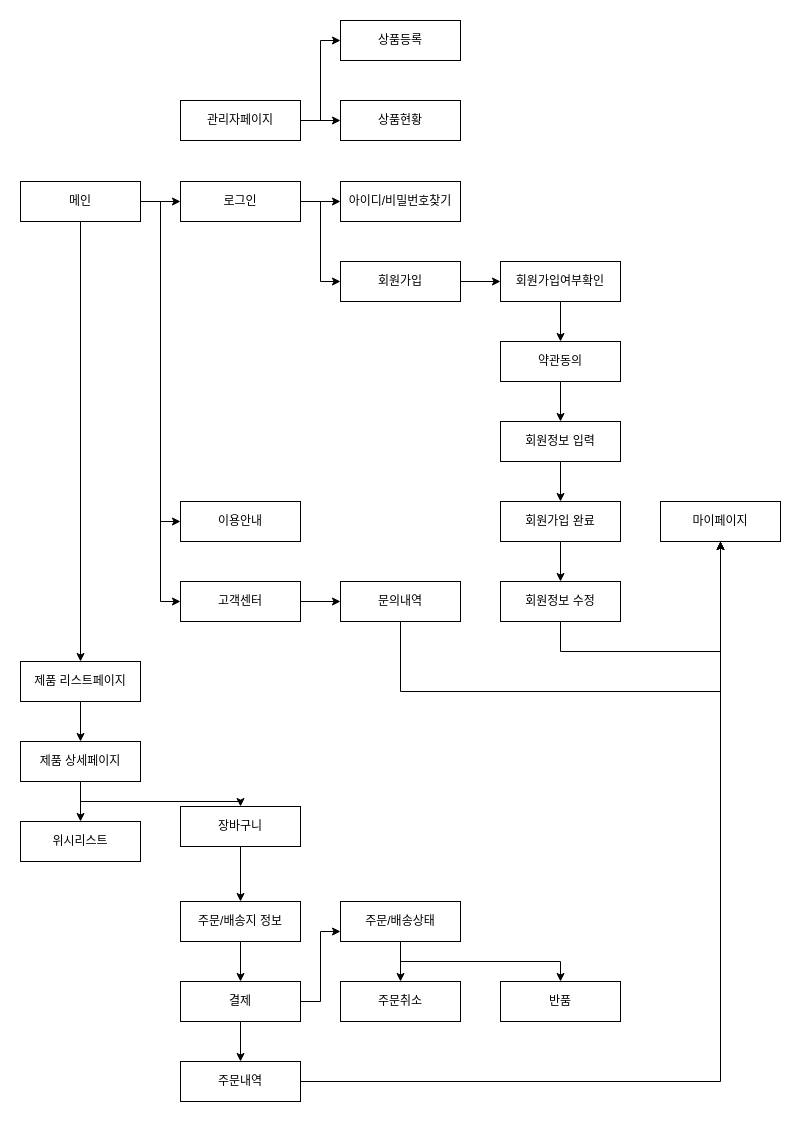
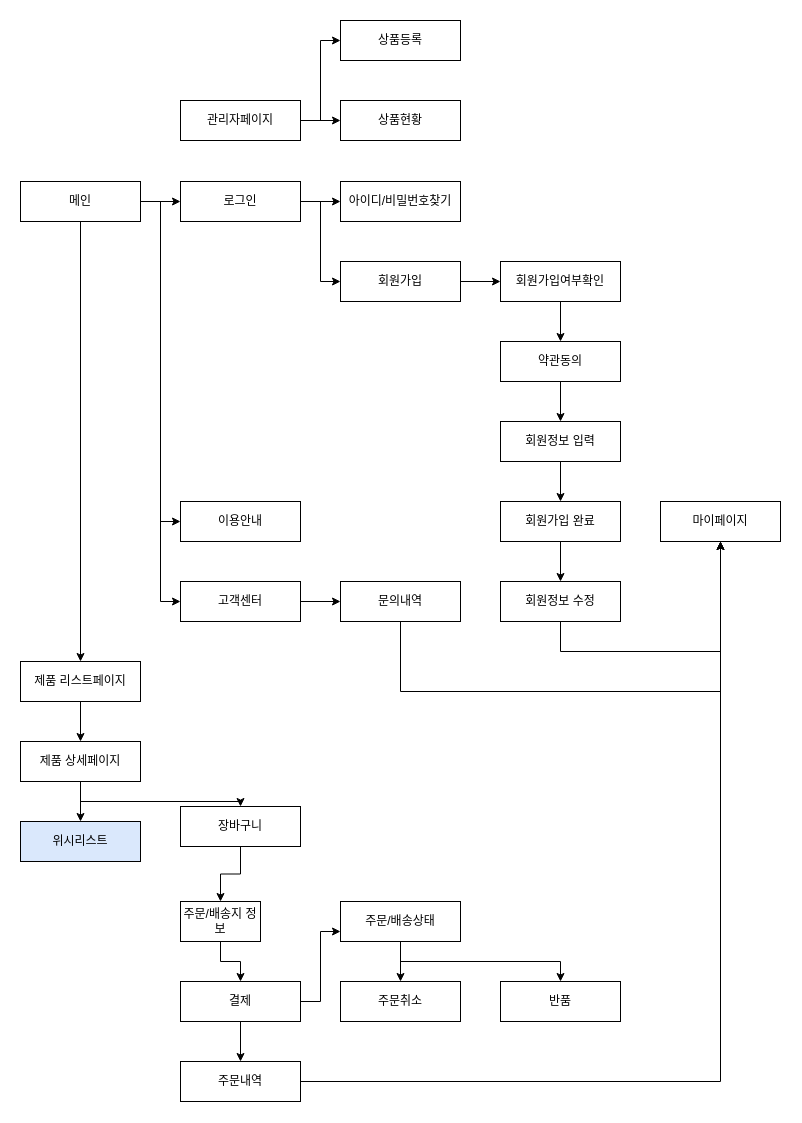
  <mxCell id="0" />
  <mxCell id="1" parent="0" />
  <mxCell id="2" style="edgeStyle=orthogonalEdgeStyle;rounded=0;orthogonalLoop=1;jettySize=auto;html=1;entryX=0;entryY=0.5;entryDx=0;entryDy=0;" edge="1" parent="1" source="6" target="9"><mxGeometry relative="1" as="geometry" /></mxCell>
  <mxCell id="3" style="edgeStyle=orthogonalEdgeStyle;rounded=0;orthogonalLoop=1;jettySize=auto;html=1;entryX=0;entryY=0.5;entryDx=0;entryDy=0;" edge="1" parent="1" source="6" target="23"><mxGeometry relative="1" as="geometry" /></mxCell>
  <mxCell id="4" style="edgeStyle=orthogonalEdgeStyle;rounded=0;orthogonalLoop=1;jettySize=auto;html=1;entryX=0;entryY=0.5;entryDx=0;entryDy=0;" edge="1" parent="1" source="6" target="25"><mxGeometry relative="1" as="geometry" /></mxCell>
  <mxCell id="5" style="edgeStyle=orthogonalEdgeStyle;rounded=0;orthogonalLoop=1;jettySize=auto;html=1;" edge="1" parent="1" source="6" target="29"><mxGeometry relative="1" as="geometry" /></mxCell>
  <mxCell id="6" value="메인" style="rounded=0;whiteSpace=wrap;html=1;" vertex="1" parent="1"><mxGeometry x="20" y="181" width="120" height="40" as="geometry" /></mxCell>
  <mxCell id="7" style="edgeStyle=orthogonalEdgeStyle;rounded=0;orthogonalLoop=1;jettySize=auto;html=1;entryX=0;entryY=0.5;entryDx=0;entryDy=0;" edge="1" parent="1" source="9" target="10"><mxGeometry relative="1" as="geometry" /></mxCell>
  <mxCell id="8" style="edgeStyle=orthogonalEdgeStyle;rounded=0;orthogonalLoop=1;jettySize=auto;html=1;entryX=0;entryY=0.5;entryDx=0;entryDy=0;" edge="1" parent="1" source="9" target="12"><mxGeometry relative="1" as="geometry" /></mxCell>
  <mxCell id="9" value="로그인" style="rounded=0;whiteSpace=wrap;html=1;" vertex="1" parent="1"><mxGeometry x="180" y="181" width="120" height="40" as="geometry" /></mxCell>
  <mxCell id="10" value="아이디/비밀번호찾기" style="rounded=0;whiteSpace=wrap;html=1;" vertex="1" parent="1"><mxGeometry x="340" y="181" width="120" height="40" as="geometry" /></mxCell>
  <mxCell id="11" style="edgeStyle=orthogonalEdgeStyle;rounded=0;orthogonalLoop=1;jettySize=auto;html=1;entryX=0;entryY=0.5;entryDx=0;entryDy=0;" edge="1" parent="1" source="12" target="14"><mxGeometry relative="1" as="geometry" /></mxCell>
  <mxCell id="12" value="회원가입" style="rounded=0;whiteSpace=wrap;html=1;" vertex="1" parent="1"><mxGeometry x="340" y="261" width="120" height="40" as="geometry" /></mxCell>
  <mxCell id="13" style="edgeStyle=orthogonalEdgeStyle;rounded=0;orthogonalLoop=1;jettySize=auto;html=1;entryX=0.5;entryY=0;entryDx=0;entryDy=0;" edge="1" parent="1" source="14" target="16"><mxGeometry relative="1" as="geometry" /></mxCell>
  <mxCell id="14" value="회원가입여부확인" style="rounded=0;whiteSpace=wrap;html=1;" vertex="1" parent="1"><mxGeometry x="500" y="261" width="120" height="40" as="geometry" /></mxCell>
  <mxCell id="15" style="edgeStyle=orthogonalEdgeStyle;rounded=0;orthogonalLoop=1;jettySize=auto;html=1;entryX=0.5;entryY=0;entryDx=0;entryDy=0;" edge="1" parent="1" source="16" target="18"><mxGeometry relative="1" as="geometry" /></mxCell>
  <mxCell id="16" value="약관동의" style="rounded=0;whiteSpace=wrap;html=1;" vertex="1" parent="1"><mxGeometry x="500" y="341" width="120" height="40" as="geometry" /></mxCell>
  <mxCell id="17" style="edgeStyle=orthogonalEdgeStyle;rounded=0;orthogonalLoop=1;jettySize=auto;html=1;entryX=0.5;entryY=0;entryDx=0;entryDy=0;" edge="1" parent="1" source="18" target="20"><mxGeometry relative="1" as="geometry" /></mxCell>
  <mxCell id="18" value="회원정보 입력" style="rounded=0;whiteSpace=wrap;html=1;" vertex="1" parent="1"><mxGeometry x="500" y="421" width="120" height="40" as="geometry" /></mxCell>
  <mxCell id="19" style="edgeStyle=orthogonalEdgeStyle;rounded=0;orthogonalLoop=1;jettySize=auto;html=1;entryX=0.5;entryY=0;entryDx=0;entryDy=0;" edge="1" parent="1" source="20" target="22"><mxGeometry relative="1" as="geometry" /></mxCell>
  <mxCell id="20" value="회원가입 완료" style="rounded=0;whiteSpace=wrap;html=1;" vertex="1" parent="1"><mxGeometry x="500" y="501" width="120" height="40" as="geometry" /></mxCell>
  <mxCell id="21" style="edgeStyle=orthogonalEdgeStyle;rounded=0;orthogonalLoop=1;jettySize=auto;html=1;entryX=0.5;entryY=1;entryDx=0;entryDy=0;" edge="1" parent="1" source="22" target="48"><mxGeometry relative="1" as="geometry"><Array as="points"><mxPoint x="560" y="651" /><mxPoint x="720" y="651" /></Array></mxGeometry></mxCell>
  <mxCell id="22" value="회원정보 수정" style="rounded=0;whiteSpace=wrap;html=1;" vertex="1" parent="1"><mxGeometry x="500" y="581" width="120" height="40" as="geometry" /></mxCell>
  <mxCell id="23" value="이용안내" style="rounded=0;whiteSpace=wrap;html=1;" vertex="1" parent="1"><mxGeometry x="180" y="501" width="120" height="40" as="geometry" /></mxCell>
  <mxCell id="24" style="edgeStyle=orthogonalEdgeStyle;rounded=0;orthogonalLoop=1;jettySize=auto;html=1;entryX=0;entryY=0.5;entryDx=0;entryDy=0;" edge="1" parent="1" source="25" target="27"><mxGeometry relative="1" as="geometry" /></mxCell>
  <mxCell id="25" value="고객센터" style="rounded=0;whiteSpace=wrap;html=1;" vertex="1" parent="1"><mxGeometry x="180" y="581" width="120" height="40" as="geometry" /></mxCell>
  <mxCell id="26" style="edgeStyle=orthogonalEdgeStyle;rounded=0;orthogonalLoop=1;jettySize=auto;html=1;entryX=0.5;entryY=1;entryDx=0;entryDy=0;" edge="1" parent="1" source="27" target="48"><mxGeometry relative="1" as="geometry"><Array as="points"><mxPoint x="400" y="691" /><mxPoint x="720" y="691" /></Array></mxGeometry></mxCell>
  <mxCell id="27" value="문의내역" style="rounded=0;whiteSpace=wrap;html=1;" vertex="1" parent="1"><mxGeometry x="340" y="581" width="120" height="40" as="geometry" /></mxCell>
  <mxCell id="28" style="edgeStyle=orthogonalEdgeStyle;rounded=0;orthogonalLoop=1;jettySize=auto;html=1;entryX=0.5;entryY=0;entryDx=0;entryDy=0;" edge="1" parent="1" source="29" target="32"><mxGeometry relative="1" as="geometry" /></mxCell>
  <mxCell id="29" value="제품 리스트페이지" style="rounded=0;whiteSpace=wrap;html=1;" vertex="1" parent="1"><mxGeometry x="20" y="661" width="120" height="40" as="geometry" /></mxCell>
  <mxCell id="30" style="edgeStyle=orthogonalEdgeStyle;rounded=0;orthogonalLoop=1;jettySize=auto;html=1;entryX=0.5;entryY=0;entryDx=0;entryDy=0;" edge="1" parent="1" source="32" target="33"><mxGeometry relative="1" as="geometry" /></mxCell>
  <mxCell id="31" style="edgeStyle=orthogonalEdgeStyle;rounded=0;orthogonalLoop=1;jettySize=auto;html=1;" edge="1" parent="1" source="32" target="35"><mxGeometry relative="1" as="geometry"><Array as="points"><mxPoint x="80" y="801" /><mxPoint x="240" y="801" /></Array></mxGeometry></mxCell>
  <mxCell id="32" value="제품 상세페이지" style="rounded=0;whiteSpace=wrap;html=1;" vertex="1" parent="1"><mxGeometry x="20" y="741" width="120" height="40" as="geometry" /></mxCell>
- <mxCell id="33" value="위시리스트" style="rounded=0;whiteSpace=wrap;html=1;" vertex="1" parent="1"><mxGeometry x="20" y="821" width="120" height="40" as="geometry" /></mxCell>
+ <mxCell id="33" value="위시리스트" style="rounded=0;whiteSpace=wrap;html=1;fillColor=#dae8fc;" vertex="1" parent="1"><mxGeometry x="20" y="821" width="120" height="40" as="geometry" /></mxCell>
  <mxCell id="34" style="edgeStyle=orthogonalEdgeStyle;rounded=0;orthogonalLoop=1;jettySize=auto;html=1;entryX=0.5;entryY=0;entryDx=0;entryDy=0;" edge="1" parent="1" source="35" target="37"><mxGeometry relative="1" as="geometry" /></mxCell>
  <mxCell id="35" value="장바구니" style="rounded=0;whiteSpace=wrap;html=1;" vertex="1" parent="1"><mxGeometry x="180" y="806" width="120" height="40" as="geometry" /></mxCell>
  <mxCell id="36" style="edgeStyle=orthogonalEdgeStyle;rounded=0;orthogonalLoop=1;jettySize=auto;html=1;entryX=0.5;entryY=0;entryDx=0;entryDy=0;" edge="1" parent="1" source="37" target="40"><mxGeometry relative="1" as="geometry" /></mxCell>
- <mxCell id="37" value="주문/배송지 정보" style="rounded=0;whiteSpace=wrap;html=1;" vertex="1" parent="1"><mxGeometry x="180" y="901" width="120" height="40" as="geometry" /></mxCell>
+ <mxCell id="37" value="주문/배송지 정보" style="rounded=0;whiteSpace=wrap;html=1;" vertex="1" parent="1"><mxGeometry x="180" y="901" width="80" height="40" as="geometry" /></mxCell>
  <mxCell id="38" style="edgeStyle=orthogonalEdgeStyle;rounded=0;orthogonalLoop=1;jettySize=auto;html=1;entryX=0.5;entryY=0;entryDx=0;entryDy=0;" edge="1" parent="1" source="40" target="42"><mxGeometry relative="1" as="geometry" /></mxCell>
  <mxCell id="39" style="edgeStyle=orthogonalEdgeStyle;rounded=0;orthogonalLoop=1;jettySize=auto;html=1;entryX=0;entryY=0.75;entryDx=0;entryDy=0;" edge="1" parent="1" source="40" target="45"><mxGeometry relative="1" as="geometry" /></mxCell>
  <mxCell id="40" value="결제" style="rounded=0;whiteSpace=wrap;html=1;" vertex="1" parent="1"><mxGeometry x="180" y="981" width="120" height="40" as="geometry" /></mxCell>
  <mxCell id="41" style="edgeStyle=orthogonalEdgeStyle;rounded=0;orthogonalLoop=1;jettySize=auto;html=1;entryX=0.5;entryY=1;entryDx=0;entryDy=0;" edge="1" parent="1" source="42" target="48"><mxGeometry relative="1" as="geometry" /></mxCell>
  <mxCell id="42" value="주문내역" style="rounded=0;whiteSpace=wrap;html=1;" vertex="1" parent="1"><mxGeometry x="180" y="1061" width="120" height="40" as="geometry" /></mxCell>
  <mxCell id="43" style="edgeStyle=orthogonalEdgeStyle;rounded=0;orthogonalLoop=1;jettySize=auto;html=1;entryX=0.5;entryY=0;entryDx=0;entryDy=0;" edge="1" parent="1" source="45" target="46"><mxGeometry relative="1" as="geometry" /></mxCell>
  <mxCell id="44" style="edgeStyle=orthogonalEdgeStyle;rounded=0;orthogonalLoop=1;jettySize=auto;html=1;entryX=0.5;entryY=0;entryDx=0;entryDy=0;" edge="1" parent="1" source="45" target="47"><mxGeometry relative="1" as="geometry"><Array as="points"><mxPoint x="400" y="961" /><mxPoint x="560" y="961" /></Array></mxGeometry></mxCell>
  <mxCell id="45" value="주문/배송상태" style="rounded=0;whiteSpace=wrap;html=1;" vertex="1" parent="1"><mxGeometry x="340" y="901" width="120" height="40" as="geometry" /></mxCell>
  <mxCell id="46" value="주문취소" style="rounded=0;whiteSpace=wrap;html=1;" vertex="1" parent="1"><mxGeometry x="340" y="981" width="120" height="40" as="geometry" /></mxCell>
  <mxCell id="47" value="반품" style="rounded=0;whiteSpace=wrap;html=1;" vertex="1" parent="1"><mxGeometry x="500" y="981" width="120" height="40" as="geometry" /></mxCell>
  <mxCell id="48" value="마이페이지" style="rounded=0;whiteSpace=wrap;html=1;" vertex="1" parent="1"><mxGeometry x="660" y="501" width="120" height="40" as="geometry" /></mxCell>
  <mxCell id="49" style="edgeStyle=orthogonalEdgeStyle;rounded=0;orthogonalLoop=1;jettySize=auto;html=1;entryX=0;entryY=0.5;entryDx=0;entryDy=0;" edge="1" parent="1" source="51" target="52"><mxGeometry relative="1" as="geometry" /></mxCell>
  <mxCell id="50" style="edgeStyle=orthogonalEdgeStyle;rounded=0;orthogonalLoop=1;jettySize=auto;html=1;entryX=0;entryY=0.5;entryDx=0;entryDy=0;" edge="1" parent="1" source="51" target="53"><mxGeometry relative="1" as="geometry" /></mxCell>
  <mxCell id="51" value="관리자페이지" style="rounded=0;whiteSpace=wrap;html=1;" vertex="1" parent="1"><mxGeometry x="180" y="100" width="120" height="40" as="geometry" /></mxCell>
  <mxCell id="52" value="상품현황" style="rounded=0;whiteSpace=wrap;html=1;" vertex="1" parent="1"><mxGeometry x="340" y="100" width="120" height="40" as="geometry" /></mxCell>
  <mxCell id="53" value="상품등록" style="rounded=0;whiteSpace=wrap;html=1;" vertex="1" parent="1"><mxGeometry x="340" width="120" height="40" as="geometry" y="20" /></mxCell>
